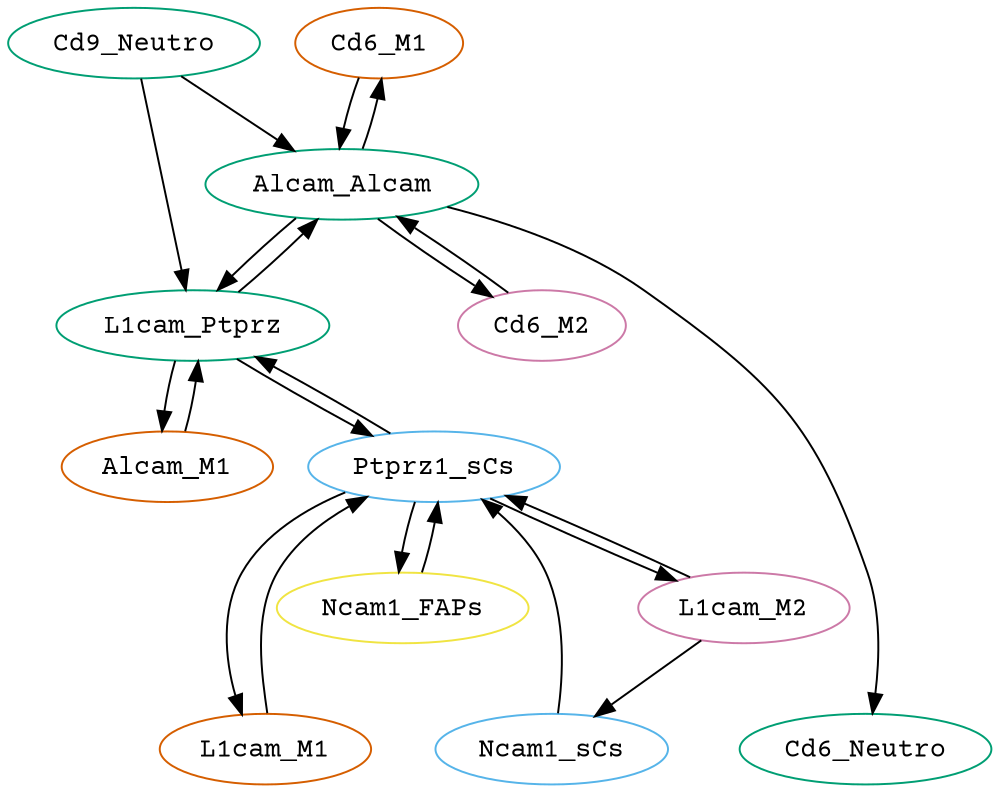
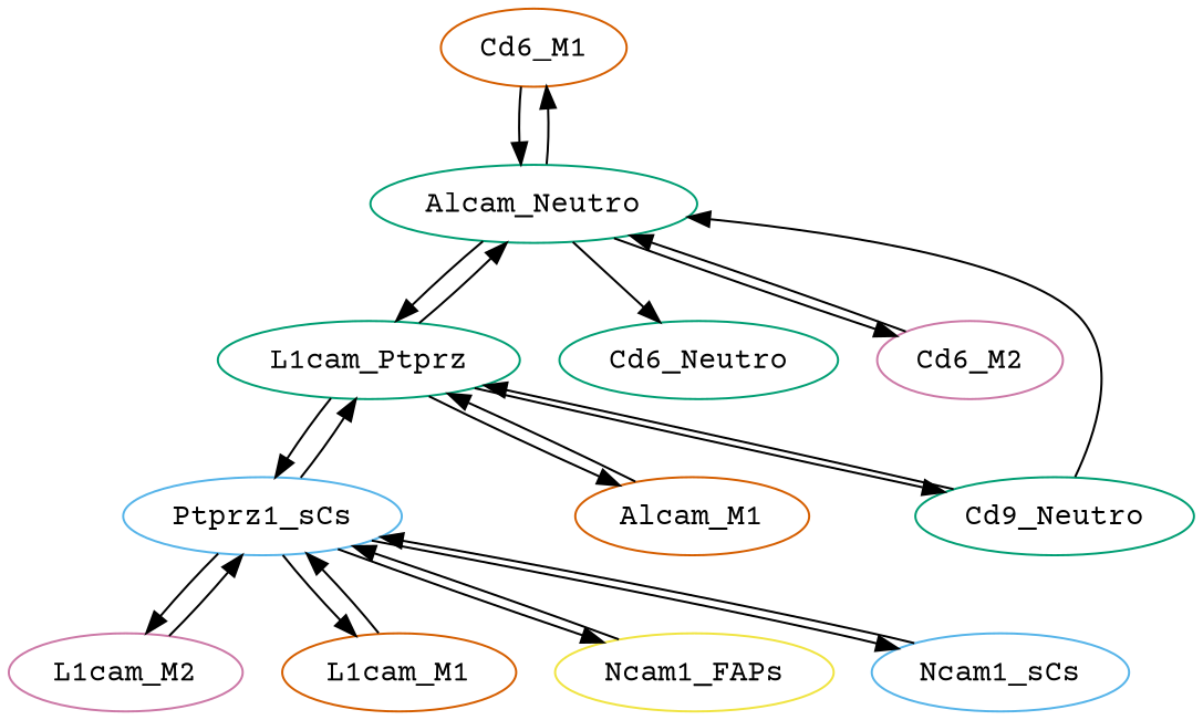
  strict digraph {
    fontname="Courier Prime"
    node [celltype=Neutro color="#009E73" fontname="Courier Prime" genesym=Cd6 nodetype=sender]
    edge [ecolor="#009E73" fontname="Courier Prime" origtype=Ptprz1_sCs weight=0.1064650298813559]
    Cd6_M1 [averagexp=0.1662542343845843 celltype=M1 color="#D55E00"]
-   Alcam_Neutro [averagexp=0.6403748468449697 genesym=Alcam nodetype=receiver label=Alcam_Alcam]
+   Alcam_Neutro [averagexp=0.6403748468449697 genesym=Alcam nodetype=receiver]
    n3 [averagexp=0.6001194137310196 genesym=L1cam label=L1cam_Ptprz nodetype=receiver]
    Cd6_Neutro [averagexp=0.3071041875047202]
    Cd6_M2 [averagexp=0.48106735043112897 celltype=M2 color="#CC79A7"]
    Ptprz1_sCs [averagexp=0.9959894310315418 celltype=sCs color="#56B4E9" genesym=Ptprz1 nodetype=receiver]
    Alcam_M1 [averagexp=0.2055036229516214 celltype=M1 color="#D55E00" genesym=Alcam nodetype=receiver]
    Cd9_Neutro [averagexp=0.5163587365336566 genesym=Cd9]
    L1cam_M2 [averagexp=0.1204713868104106 celltype=M2 color="#CC79A7" genesym=L1cam]
    L1cam_M1 [averagexp=0.1156148703038507 celltype=M1 color="#D55E00" genesym=L1cam]
    Ncam1_FAPs [averagexp=0.1379997063732729 celltype=FAPs color="#F0E442" genesym=Ncam1]
    Ncam1_sCs [averagexp=0.8424246824416953 celltype=sCs color="#56B4E9" genesym=Ncam1]
    Cd6_M1 -> Alcam_Neutro [ecolor="#D55E00" origtype=Cd6_M1]
    Alcam_Neutro -> Cd6_M1 [origtype=Alcam_Neutro]
    Alcam_Neutro -> n3 [origtype=Alcam_Neutro weight=0.3843013776566947]
    Alcam_Neutro -> Cd6_Neutro [origtype=Alcam_Neutro weight=0.1966617970387841]
    Alcam_Neutro -> Cd6_M2 [origtype=Alcam_Neutro weight=0.3080634308544496]
    n3 -> Alcam_Neutro [origtype=L1cam_Neutro weight=0.3843013776566947]
    n3 -> Ptprz1_sCs [origtype=L1cam_Neutro weight=0.5977125934329407]
    n3 -> Alcam_M1 [origtype=L1cam_Neutro weight=0.1233267137253276]
+   n3 -> Cd9_Neutro [origtype=L1cam_Neutro weight=0.30987690224346803]
    Cd6_M2 -> Alcam_Neutro [ecolor="#CC79A7" origtype=Cd6_M2 weight=0.3080634308544496]
    Ptprz1_sCs -> n3 [ecolor="#56B4E9" weight=0.5977125934329407]
    Ptprz1_sCs -> L1cam_M2 [ecolor="#56B4E9" weight=0.1199882280048816]
    Ptprz1_sCs -> L1cam_M1 [ecolor="#56B4E9" weight=0.1151511888927177]
    Ptprz1_sCs -> Ncam1_FAPs [ecolor="#56B4E9" weight=0.1374462490332359]
-   L1cam_M2 -> Ncam1_sCs [ecolor="#56B4E9" weight=0.8390460801520314]
+   Ptprz1_sCs -> Ncam1_sCs [ecolor="#56B4E9" weight=0.8390460801520314]
    Alcam_M1 -> n3 [ecolor="#D55E00" origtype=Alcam_M1 weight=0.1233267137253276]
    Cd9_Neutro -> Alcam_Neutro [origtype=Cd6_Neutro weight=0.1966617970387841]
    Cd9_Neutro -> n3 [origtype=Cd9_Neutro weight=0.30987690224346803]
    L1cam_M2 -> Ptprz1_sCs [ecolor="#CC79A7" origtype=L1cam_M2 weight=0.1199882280048816]
    L1cam_M1 -> Ptprz1_sCs [ecolor="#D55E00" origtype=L1cam_M1 weight=0.1151511888927177]
    Ncam1_FAPs -> Ptprz1_sCs [ecolor="#F0E442" origtype=Ncam1_FAPs weight=0.1374462490332359]
    Ncam1_sCs -> Ptprz1_sCs [ecolor="#56B4E9" origtype=Ncam1_sCs weight=0.8390460801520314]
  }
